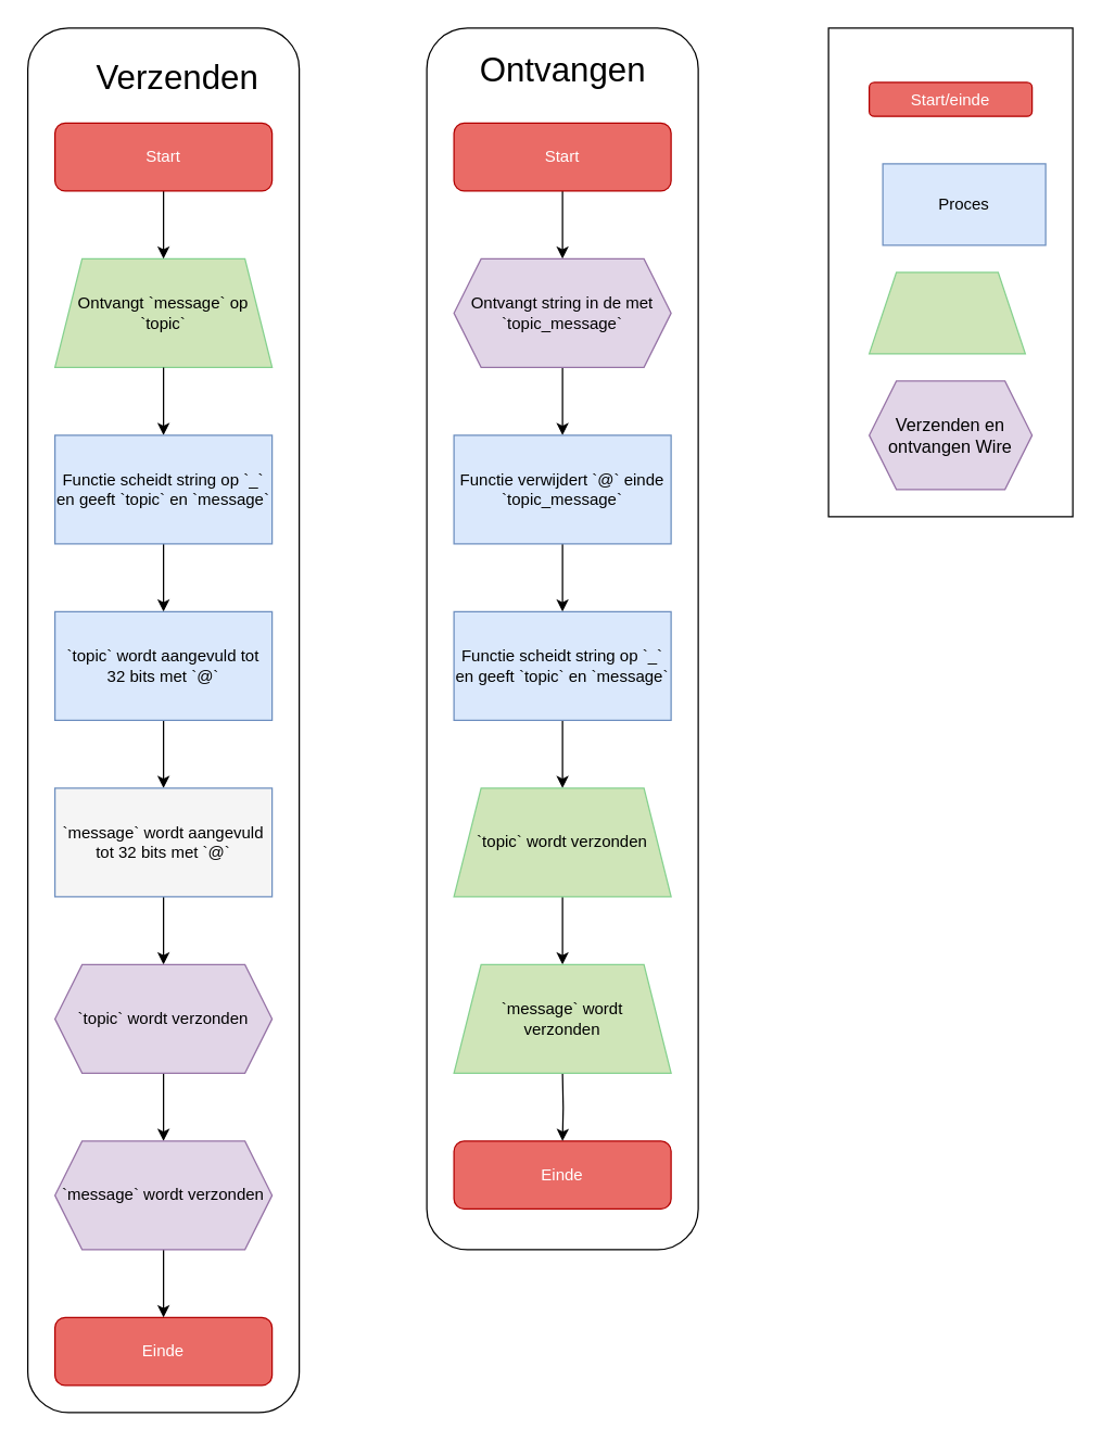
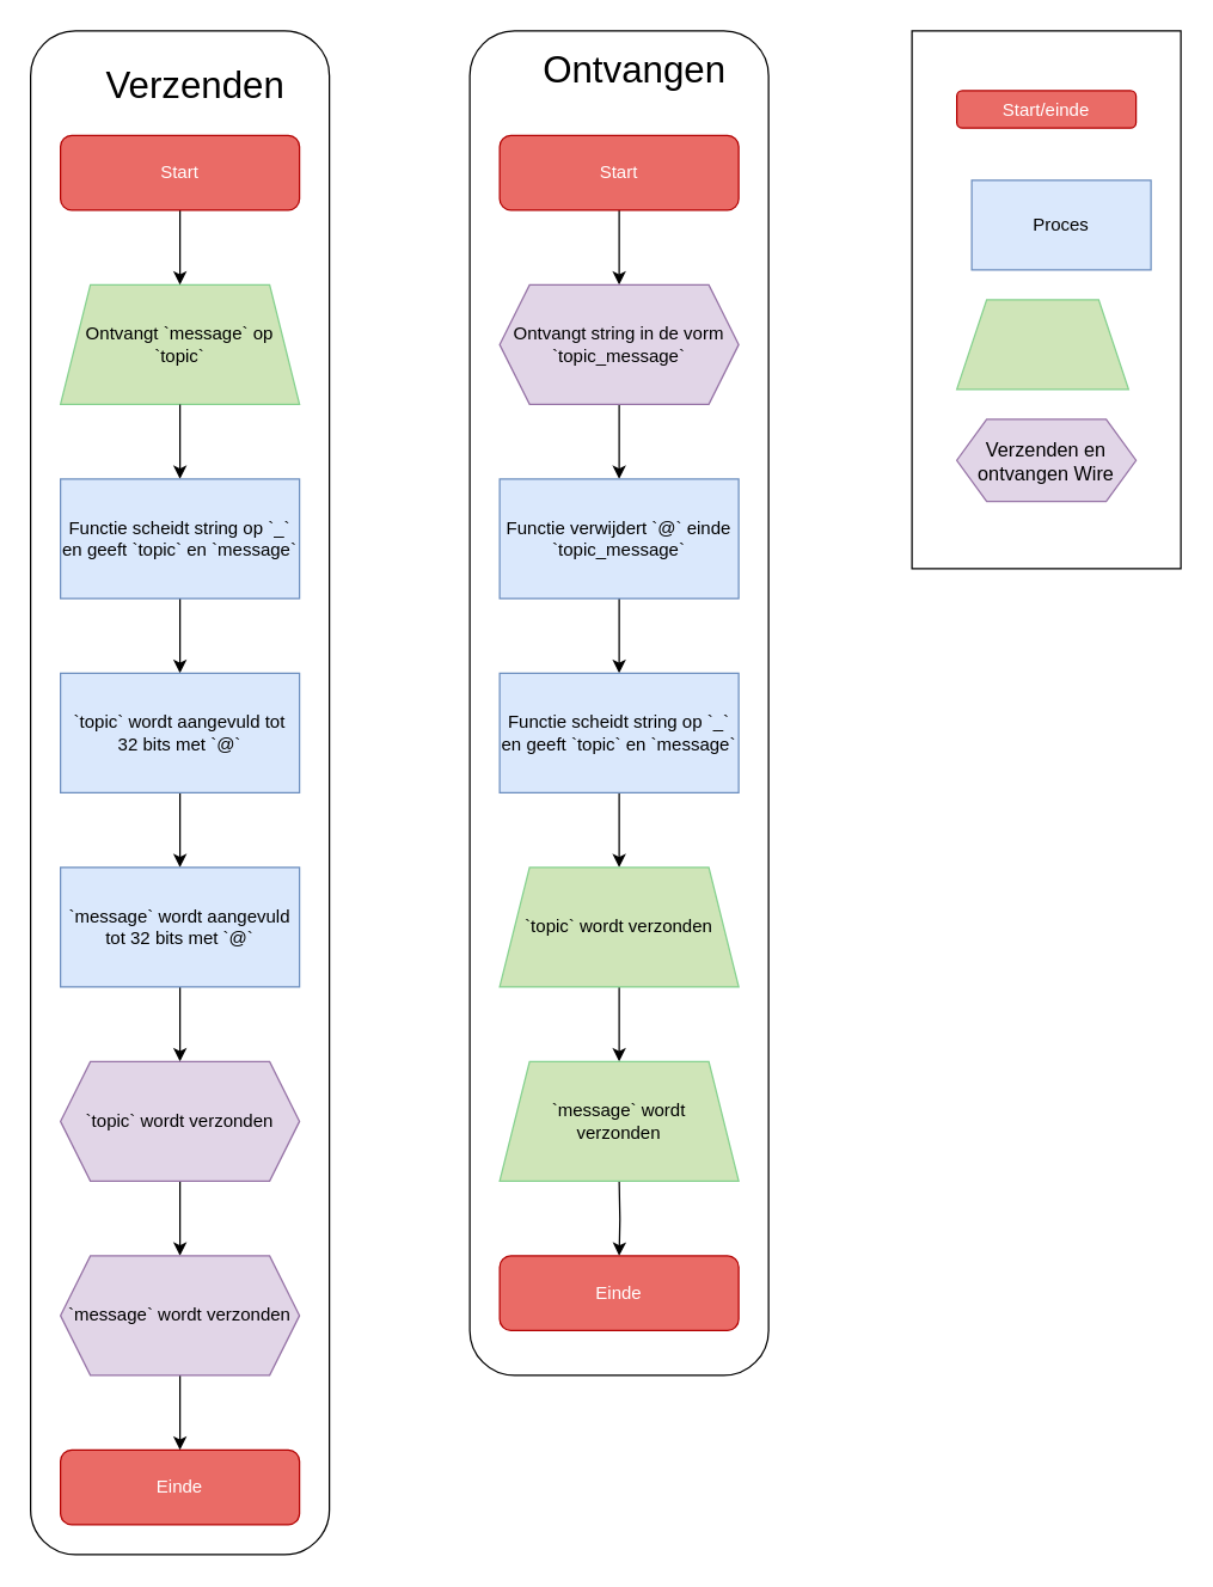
  <mxCell id="0" />
  <mxCell id="1" parent="0" />
  <mxCell id="2" value="" style="rounded=1;whiteSpace=wrap;html=1;fontSize=12;fillColor=none;" parent="1" vertex="1"><mxGeometry x="314" y="20" width="200" height="900" as="geometry" /></mxCell>
  <mxCell id="3" value="" style="rounded=1;whiteSpace=wrap;html=1;fontSize=12;fillColor=none;" parent="1" vertex="1"><mxGeometry x="20" y="20" width="200" height="1020" as="geometry" /></mxCell>
  <mxCell id="4" value="&lt;span style=&quot;&quot;&gt;Ontvangt `message` op `topic`&lt;/span&gt;" style="shape=trapezoid;perimeter=trapezoidPerimeter;whiteSpace=wrap;html=1;fixedSize=1;labelBackgroundColor=none;strokeColor=#85D18E;fillColor=#CFE5B8;gradientColor=none;" parent="1" vertex="1"><mxGeometry x="40" y="190" width="160" height="80" as="geometry" /></mxCell>
  <mxCell id="5" value="" style="rounded=0;whiteSpace=wrap;html=1;fontSize=12;fillColor=none;" parent="1" vertex="1"><mxGeometry x="610" y="20" width="180" height="360" as="geometry" /></mxCell>
  <mxCell id="6" value="Start/einde" style="rounded=1;whiteSpace=wrap;html=1;fontSize=12;glass=0;strokeWidth=1;shadow=0;fillColor=#EA6B66;strokeColor=#B20000;fontColor=#ffffff;" parent="1" vertex="1"><mxGeometry x="640" y="60" width="120" height="25" as="geometry" /></mxCell>
  <mxCell id="7" value="&lt;div&gt;Proces&lt;/div&gt;" style="rounded=0;whiteSpace=wrap;html=1;fillColor=#dae8fc;strokeColor=#6c8ebf;" parent="1" vertex="1"><mxGeometry x="650" y="120" width="120" height="60" as="geometry" /></mxCell>
  <mxCell id="8" value="" style="edgeStyle=orthogonalEdgeStyle;rounded=0;orthogonalLoop=1;jettySize=auto;html=1;fontSize=12;" parent="1" source="9" edge="1"><mxGeometry relative="1" as="geometry"><mxPoint x="120" y="190" as="targetPoint" /></mxGeometry></mxCell>
  <mxCell id="9" value="Start" style="rounded=1;whiteSpace=wrap;html=1;fontSize=12;glass=0;strokeWidth=1;shadow=0;fillColor=#EA6B66;strokeColor=#B20000;fontColor=#ffffff;" parent="1" vertex="1"><mxGeometry x="40" y="90" width="160" height="50" as="geometry" /></mxCell>
  <mxCell id="10" value="" style="edgeStyle=orthogonalEdgeStyle;rounded=0;orthogonalLoop=1;jettySize=auto;html=1;fontSize=12;" parent="1" edge="1"><mxGeometry relative="1" as="geometry"><mxPoint x="120" y="400" as="sourcePoint" /><mxPoint x="120" y="450" as="targetPoint" /></mxGeometry></mxCell>
  <mxCell id="11" value="" style="edgeStyle=orthogonalEdgeStyle;rounded=0;orthogonalLoop=1;jettySize=auto;html=1;fontSize=12;" parent="1" edge="1"><mxGeometry relative="1" as="geometry"><mxPoint x="120" y="320" as="targetPoint" /><mxPoint x="120" y="270" as="sourcePoint" /></mxGeometry></mxCell>
  <mxCell id="12" value="" style="edgeStyle=orthogonalEdgeStyle;rounded=0;orthogonalLoop=1;jettySize=auto;html=1;fontSize=12;" parent="1" source="13" edge="1"><mxGeometry relative="1" as="geometry"><mxPoint x="414" y="190" as="targetPoint" /></mxGeometry></mxCell>
  <mxCell id="13" value="Start" style="rounded=1;whiteSpace=wrap;html=1;fontSize=12;glass=0;strokeWidth=1;shadow=0;fillColor=#EA6B66;strokeColor=#B20000;fontColor=#ffffff;" parent="1" vertex="1"><mxGeometry x="334" y="90" width="160" height="50" as="geometry" /></mxCell>
  <mxCell id="14" value="" style="edgeStyle=orthogonalEdgeStyle;rounded=0;orthogonalLoop=1;jettySize=auto;html=1;fontSize=12;" parent="1" edge="1"><mxGeometry relative="1" as="geometry"><mxPoint x="414" y="270" as="sourcePoint" /><mxPoint x="414" y="320" as="targetPoint" /></mxGeometry></mxCell>
- <mxCell id="15" value="Ontvangt string in de met `topic_message`" style="shape=hexagon;perimeter=hexagonPerimeter2;whiteSpace=wrap;html=1;fixedSize=1;fontSize=12;fillColor=#e1d5e7;strokeColor=#9673a6;" parent="1" vertex="1"><mxGeometry x="334" y="190" width="160" height="80" as="geometry" /></mxCell>
+ <mxCell id="15" value="Ontvangt string in de vorm `topic_message`" style="shape=hexagon;perimeter=hexagonPerimeter2;whiteSpace=wrap;html=1;fixedSize=1;fontSize=12;fillColor=#e1d5e7;strokeColor=#9673a6;" parent="1" vertex="1"><mxGeometry x="334" y="190" width="160" height="80" as="geometry" /></mxCell>
  <mxCell id="16" value="Verzenden" style="text;html=1;align=center;verticalAlign=middle;resizable=0;points=[];autosize=1;strokeColor=none;fillColor=none;fontSize=25;" parent="1" vertex="1"><mxGeometry x="60" y="35" width="140" height="40" as="geometry" /></mxCell>
- <mxCell id="17" value="Ontvangen" style="text;html=1;align=center;verticalAlign=middle;resizable=0;points=[];autosize=1;strokeColor=none;fillColor=none;fontSize=25;" parent="1" vertex="1"><mxGeometry x="344" y="30" width="140" height="40" as="geometry" /></mxCell>
+ <mxCell id="17" value="Ontvangen" style="text;html=1;align=center;verticalAlign=middle;resizable=0;points=[];autosize=1;strokeColor=none;fillColor=none;fontSize=25;" parent="1" vertex="1"><mxGeometry x="354" y="25" width="140" height="40" as="geometry" /></mxCell>
  <mxCell id="18" value="Verzenden en&lt;br style=&quot;font-size: 12px;&quot;&gt;ontvangen MQTT" style="text;html=1;strokeColor=none;fillColor=none;align=center;verticalAlign=middle;whiteSpace=wrap;rounded=0;fontSize=12;" parent="1" vertex="1"><mxGeometry x="635" y="200" width="120" height="60" as="geometry" /></mxCell>
- <mxCell id="19" value="Verzenden en&lt;br&gt;ontvangen Wire" style="shape=hexagon;perimeter=hexagonPerimeter2;whiteSpace=wrap;html=1;fixedSize=1;fontSize=13;fillColor=#e1d5e7;strokeColor=#9673a6;" parent="1" vertex="1"><mxGeometry x="640" y="280" width="120" height="80" as="geometry" /></mxCell>
+ <mxCell id="19" value="Verzenden en&lt;br&gt;ontvangen Wire" style="shape=hexagon;perimeter=hexagonPerimeter2;whiteSpace=wrap;html=1;fixedSize=1;fontSize=13;fillColor=#e1d5e7;strokeColor=#9673a6;" parent="1" vertex="1"><mxGeometry x="640" y="280" width="120" height="55" as="geometry" /></mxCell>
  <mxCell id="20" value="" style="edgeStyle=orthogonalEdgeStyle;rounded=0;orthogonalLoop=1;jettySize=auto;html=1;fontSize=12;" parent="1" source="21" edge="1"><mxGeometry relative="1" as="geometry"><mxPoint x="120" y="580" as="targetPoint" /></mxGeometry></mxCell>
  <mxCell id="21" value="`topic` wordt aangevuld tot 32 bits met `@`" style="rounded=0;whiteSpace=wrap;html=1;fillColor=#dae8fc;strokeColor=#6c8ebf;" parent="1" vertex="1"><mxGeometry x="40" y="450" width="160" height="80" as="geometry" /></mxCell>
  <mxCell id="22" value="" style="edgeStyle=orthogonalEdgeStyle;rounded=0;orthogonalLoop=1;jettySize=auto;html=1;fontSize=12;" parent="1" source="23" target="26" edge="1"><mxGeometry relative="1" as="geometry" /></mxCell>
- <mxCell id="23" value="`message` wordt aangevuld tot 32 bits met `@`" style="rounded=0;whiteSpace=wrap;html=1;fillColor=#f5f5f5;strokeColor=#6c8ebf;" parent="1" vertex="1"><mxGeometry x="40" y="580" width="160" height="80" as="geometry" /></mxCell>
+ <mxCell id="23" value="`message` wordt aangevuld tot 32 bits met `@`" style="rounded=0;whiteSpace=wrap;html=1;fillColor=#dae8fc;strokeColor=#6c8ebf;" parent="1" vertex="1"><mxGeometry x="40" y="580" width="160" height="80" as="geometry" /></mxCell>
  <mxCell id="24" value="Einde" style="rounded=1;whiteSpace=wrap;html=1;fontSize=12;glass=0;strokeWidth=1;shadow=0;fillColor=#EA6B66;strokeColor=#B20000;fontColor=#ffffff;" parent="1" vertex="1"><mxGeometry x="40" y="970" width="160" height="50" as="geometry" /></mxCell>
  <mxCell id="25" value="" style="edgeStyle=orthogonalEdgeStyle;rounded=0;orthogonalLoop=1;jettySize=auto;html=1;fontSize=12;" parent="1" source="26" target="28" edge="1"><mxGeometry relative="1" as="geometry" /></mxCell>
  <mxCell id="26" value="`topic` wordt verzonden" style="shape=hexagon;perimeter=hexagonPerimeter2;whiteSpace=wrap;html=1;fixedSize=1;fontSize=12;fillColor=#e1d5e7;strokeColor=#9673a6;" parent="1" vertex="1"><mxGeometry x="40" y="710" width="160" height="80" as="geometry" /></mxCell>
  <mxCell id="27" value="" style="edgeStyle=orthogonalEdgeStyle;rounded=0;orthogonalLoop=1;jettySize=auto;html=1;fontSize=12;" parent="1" source="28" target="24" edge="1"><mxGeometry relative="1" as="geometry" /></mxCell>
  <mxCell id="28" value="`message` wordt verzonden" style="shape=hexagon;perimeter=hexagonPerimeter2;whiteSpace=wrap;html=1;fixedSize=1;fontSize=12;fillColor=#e1d5e7;strokeColor=#9673a6;" parent="1" vertex="1"><mxGeometry x="40" y="840" width="160" height="80" as="geometry" /></mxCell>
  <mxCell id="29" value="" style="edgeStyle=orthogonalEdgeStyle;rounded=0;orthogonalLoop=1;jettySize=auto;html=1;fontSize=12;" parent="1" source="30" target="32" edge="1"><mxGeometry relative="1" as="geometry" /></mxCell>
  <mxCell id="30" value="Functie verwijdert `@` einde `topic_message`" style="rounded=0;whiteSpace=wrap;html=1;fillColor=#dae8fc;strokeColor=#6c8ebf;" parent="1" vertex="1"><mxGeometry x="334" y="320" width="160" height="80" as="geometry" /></mxCell>
  <mxCell id="31" value="" style="edgeStyle=orthogonalEdgeStyle;rounded=0;orthogonalLoop=1;jettySize=auto;html=1;fontSize=12;" parent="1" source="32" edge="1"><mxGeometry relative="1" as="geometry"><mxPoint x="414" y="580" as="targetPoint" /></mxGeometry></mxCell>
  <mxCell id="32" value="Functie scheidt string op `_` en geeft `topic` en `message`" style="rounded=0;whiteSpace=wrap;html=1;fillColor=#dae8fc;strokeColor=#6c8ebf;" parent="1" vertex="1"><mxGeometry x="334" y="450" width="160" height="80" as="geometry" /></mxCell>
  <mxCell id="33" value="Einde" style="rounded=1;whiteSpace=wrap;html=1;fontSize=12;glass=0;strokeWidth=1;shadow=0;fillColor=#EA6B66;strokeColor=#B20000;fontColor=#ffffff;" parent="1" vertex="1"><mxGeometry x="334" y="840" width="160" height="50" as="geometry" /></mxCell>
  <mxCell id="34" value="" style="edgeStyle=orthogonalEdgeStyle;rounded=0;orthogonalLoop=1;jettySize=auto;html=1;fontSize=12;" parent="1" edge="1"><mxGeometry relative="1" as="geometry"><mxPoint x="414" y="660" as="sourcePoint" /><mxPoint x="414" y="710" as="targetPoint" /></mxGeometry></mxCell>
  <mxCell id="35" value="" style="edgeStyle=orthogonalEdgeStyle;rounded=0;orthogonalLoop=1;jettySize=auto;html=1;fontSize=12;" parent="1" target="33" edge="1"><mxGeometry relative="1" as="geometry"><mxPoint x="414" y="790" as="sourcePoint" /></mxGeometry></mxCell>
  <mxCell id="36" value="Functie scheidt string op `_` en geeft `topic` en `message`" style="rounded=0;whiteSpace=wrap;html=1;fillColor=#dae8fc;strokeColor=#6c8ebf;" parent="1" vertex="1"><mxGeometry x="40" y="320" width="160" height="80" as="geometry" /></mxCell>
  <mxCell id="37" value="" style="shape=trapezoid;perimeter=trapezoidPerimeter;whiteSpace=wrap;html=1;fixedSize=1;labelBackgroundColor=#00FF00;strokeColor=#85D18E;fillColor=#CFE5B8;gradientColor=none;" parent="1" vertex="1"><mxGeometry x="640" y="200" width="115" height="60" as="geometry" /></mxCell>
  <mxCell id="38" value="`topic` wordt verzonden" style="shape=trapezoid;perimeter=trapezoidPerimeter;whiteSpace=wrap;html=1;fixedSize=1;labelBackgroundColor=none;strokeColor=#85D18E;fillColor=#CFE5B8;gradientColor=none;" parent="1" vertex="1"><mxGeometry x="334" y="580" width="160" height="80" as="geometry" /></mxCell>
  <mxCell id="39" value="`message` wordt&lt;br&gt;verzonden" style="shape=trapezoid;perimeter=trapezoidPerimeter;whiteSpace=wrap;html=1;fixedSize=1;labelBackgroundColor=none;strokeColor=#85D18E;fillColor=#CFE5B8;gradientColor=none;" parent="1" vertex="1"><mxGeometry x="334" y="710" width="160" height="80" as="geometry" /></mxCell>
